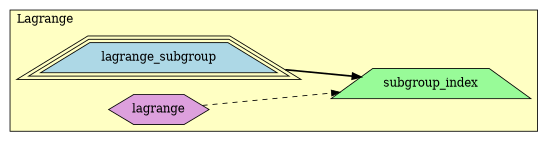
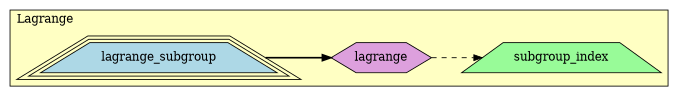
  digraph {
    rankdir=LR
    node [shape=trapezium style=filled]
    n1 [fillcolor=lightblue label=lagrange_subgroup peripheries=3]
    n2 [fillcolor=plum label=lagrange shape=hexagon]
    n3 [fillcolor=palegreen label=subgroup_index]
    subgraph cluster_1 {
      fillcolor="#FFFFC3"
      label=Lagrange
      labeljust=l
      style=filled
      n1
      n2
      n3
    }
-   n1 -> n3 [style=bold]
+   n1 -> n2 [style=bold]
    n2 -> n3 [style=dashed]
  }
